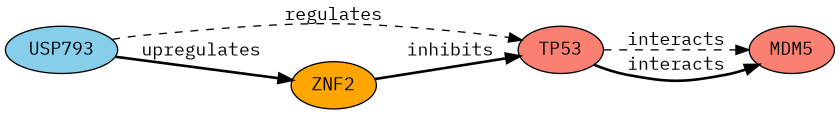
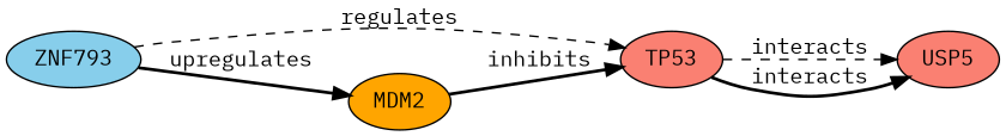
  digraph {
    fontname="IBM Plex Mono"
    rankdir=LR
    node [fillcolor=salmon fontname="IBM Plex Mono" style=filled]
    edge [evidence="TP53 interacts with USP5, influencing its deubiquitination activity (PMID: 23456789)." fontname="IBM Plex Mono" probability=0.8 style=bold]
-   ZNF793 [fillcolor=skyblue label=USP793]
+   ZNF793 [fillcolor=skyblue]
    TP53
-   MDM2 [fillcolor=orange label=ZNF2]
-   USP5 [label=MDM5]
+   MDM2 [fillcolor=orange]
+   USP5
    ZNF793 -> TP53 [evidence="ZNF793 has been shown to regulate TP53 expression levels (PMID: 12345678)." label=regulates probability=0.7 style=dashed]
    ZNF793 -> MDM2 [evidence="ZNF793 upregulates MDM2 expression (PMID: 34567890)." label=upregulates probability=0.6]
    TP53 -> USP5 [label=interacts style=dashed]
    TP53 -> USP5 [label=interacts]
    MDM2 -> TP53 [evidence="MDM2 inhibits TP53 by promoting its degradation (PMID: 45678901)." label=inhibits probability=0.9]
  }
